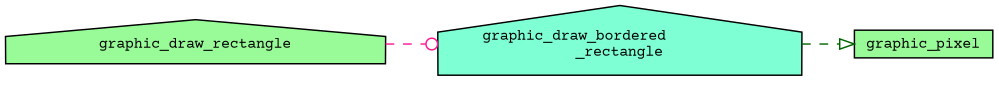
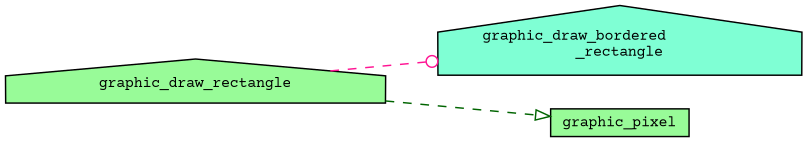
  digraph {
    fontname="Courier Prime"
    rankdir=LR
    node [color=black fillcolor=palegreen fontname="Courier Prime" fontsize=10 shape=house style=filled]
    edge [fontname="Courier Prime" fontsize=10 labelfontname=Helvetica labelfontsize=10 style=dashed]
    n1 [fillcolor=aquamarine fontcolor=black height=0.2 label="graphic_draw_bordered\l_rectangle" width=0.4]
    n2 [height=0.2 label=graphic_draw_rectangle width=0.4]
    n3 [height=0.2 label=graphic_pixel shape=box width=0.4]
    n2 -> n1 [arrowhead=odot color=deeppink]
-   n1 -> n3 [arrowhead=onormal color=darkgreen]
+   n2 -> n3 [arrowhead=onormal color=darkgreen]
  }
